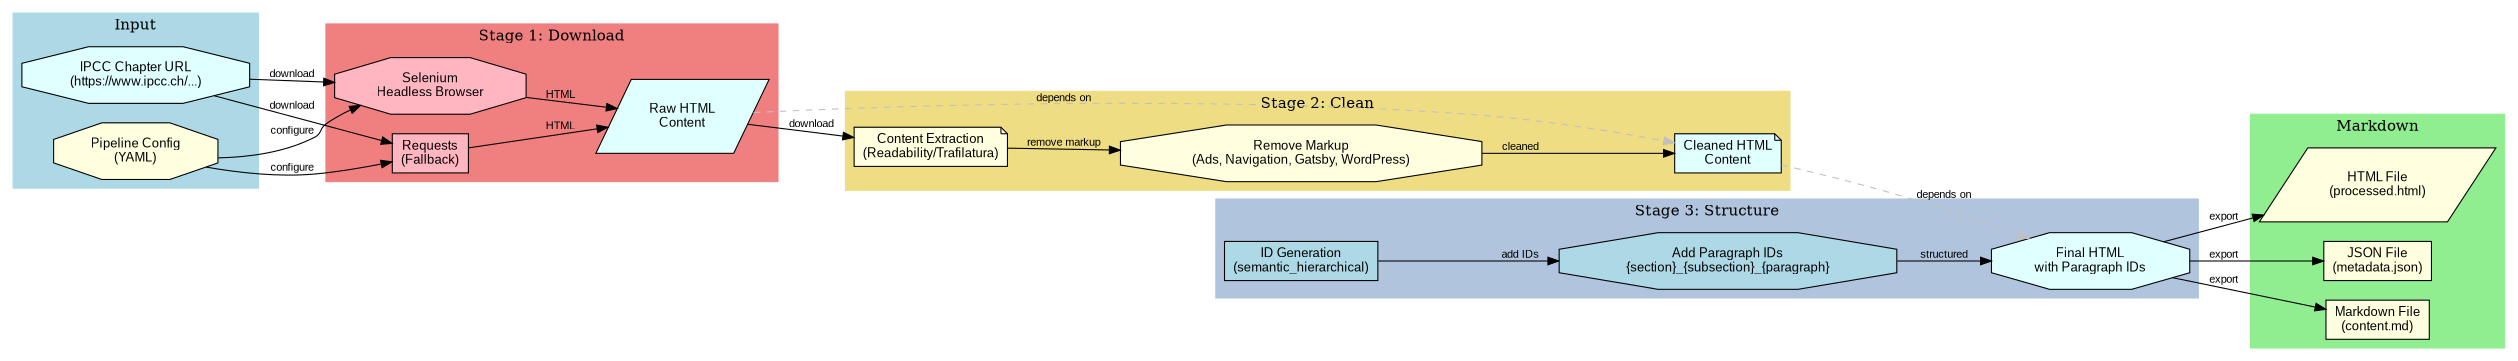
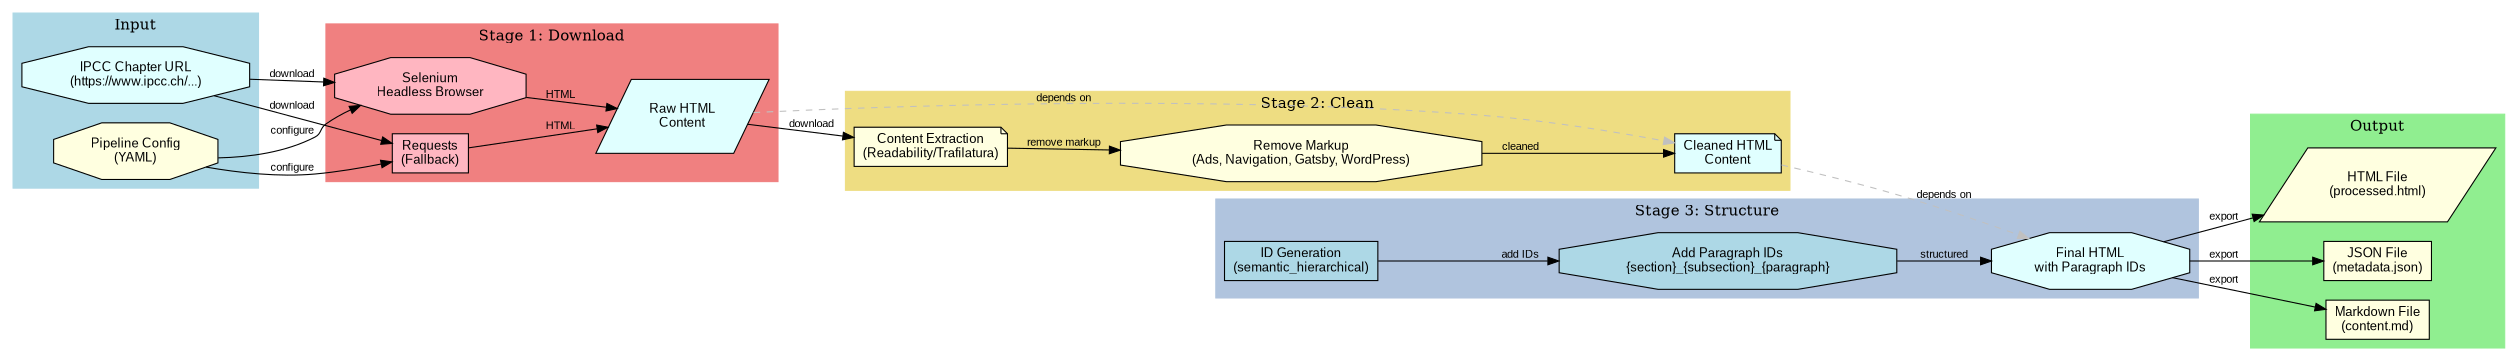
  digraph {
    rankdir=LR
    node [fillcolor=lightyellow fontname=Arial fontsize=12 shape=octagon style=filled]
    edge [fontname=Arial fontsize=10]
    n1 [fillcolor=lightcyan label="IPCC Chapter URL\n(https://www.ipcc.ch/...)"]
    n2 [label="Pipeline Config\n(YAML)"]
    n3 [fillcolor=lightpink label="Selenium\nHeadless Browser"]
    n4 [fillcolor=lightpink label="Requests\n(Fallback)" shape=box]
    n5 [fillcolor=lightcyan label="Raw HTML\nContent" shape=parallelogram]
    n6 [label="Content Extraction\n(Readability/Trafilatura)" shape=note]
    n7 [label="Remove Markup\n(Ads, Navigation, Gatsby, WordPress)"]
    n8 [fillcolor=lightcyan label="Cleaned HTML\nContent" shape=note]
    n9 [fillcolor=lightblue label="ID Generation\n(semantic_hierarchical)" shape=box]
    n10 [fillcolor=lightblue label="Add Paragraph IDs\n{section}_{subsection}_{paragraph}"]
    n11 [fillcolor=lightcyan label="Final HTML\nwith Paragraph IDs"]
    n12 [label="HTML File\n(processed.html)" shape=parallelogram]
    n13 [label="JSON File\n(metadata.json)" shape=box]
    n14 [label="Markdown File\n(content.md)" shape=box]
    subgraph cluster_1 {
      color=lightblue
      label=Input
      style=filled
      n1
      n2
    }
    subgraph cluster_2 {
      color=lightcoral
      label="Stage 1: Download"
      style=filled
      n3
      n4
      n5
    }
    subgraph cluster_3 {
      color=lightgoldenrod
      label="Stage 2: Clean"
      style=filled
      n6
      n7
      n8
    }
    subgraph cluster_4 {
      color=lightsteelblue
      label="Stage 3: Structure"
      style=filled
      n9
      n10
      n11
    }
    subgraph cluster_5 {
      color=lightgreen
-     label=Markdown
+     label=Output
      style=filled
      n12
      n13
      n14
    }
    n1 -> n3 [label=download]
    n1 -> n4 [label=download]
    n2 -> n3 [label=configure]
    n2 -> n4 [label=configure]
    n3 -> n5 [label=HTML]
    n4 -> n5 [label=HTML]
    n5 -> n6 [label=download]
    n5 -> n8 [color=gray label="depends on" style=dashed]
    n6 -> n7 [label="remove markup"]
    n7 -> n8 [label=cleaned]
    n8 -> n11 [color=gray label="depends on" style=dashed]
    n9 -> n10 [label="add IDs"]
    n10 -> n11 [label=structured]
    n11 -> n12 [label=export]
    n11 -> n13 [label=export]
    n11 -> n14 [label=export]
  }
